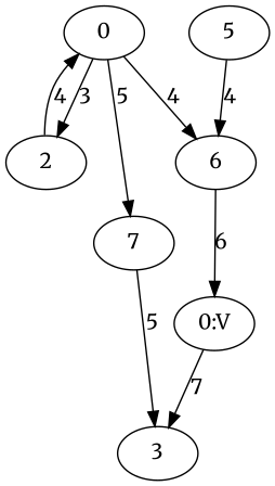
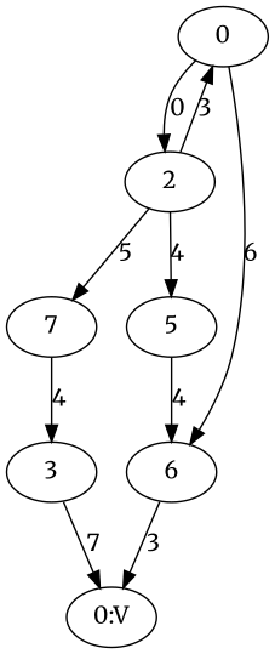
  digraph {
    fontname=Merriweather
    node [fontname=Merriweather]
    edge [fontname=Merriweather]
    0
    2
    6
    7
    5
    n6 [label="0:V"]
    3
-   0 -> 2 [label=3]
-   0 -> 6 [label=4]
-   0 -> 7 [label=5]
-   2 -> 0 [label=4]
-   6 -> n6 [label=6]
-   7 -> 3 [label=5]
+   0 -> 2 [label=0]
+   0 -> 6 [label=6]
+   2 -> 7 [label=5]
+   2 -> 0 [label=3]
+   2 -> 5 [label=4]
+   6 -> n6 [label=3]
+   7 -> 3 [label=4]
    5 -> 6 [label=4]
-   n6 -> 3 [label=7]
+   3 -> n6 [label=7]
  }
